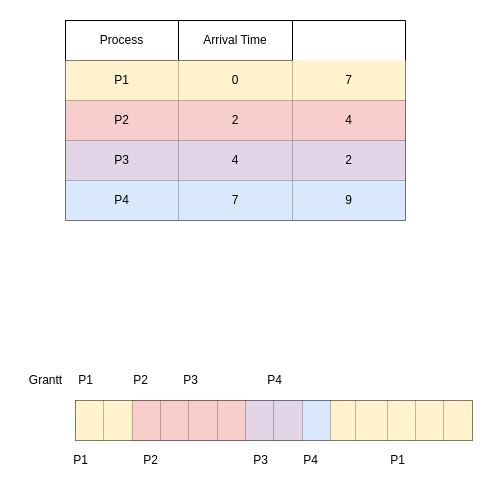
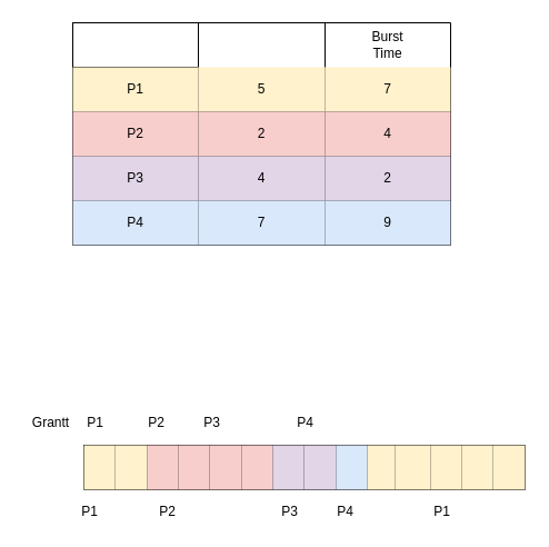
  <mxCell id="0" />
  <mxCell id="1" parent="0" />
  <mxCell id="2" value="" style="shape=table;html=1;whiteSpace=wrap;startSize=0;container=1;collapsible=0;childLayout=tableLayout;" vertex="1" parent="1"><mxGeometry x="65" y="20" width="340" height="200" as="geometry" /></mxCell>
  <mxCell id="3" value="" style="shape=partialRectangle;html=1;whiteSpace=wrap;collapsible=0;dropTarget=0;pointerEvents=0;fillColor=none;top=0;left=0;bottom=0;right=0;points=[[0,0.5],[1,0.5]];portConstraint=eastwest;" vertex="1" parent="2"><mxGeometry width="340" height="40" as="geometry" /></mxCell>
- <mxCell id="4" value="Process" style="shape=partialRectangle;html=1;whiteSpace=wrap;connectable=0;overflow=hidden;fillColor=none;top=0;left=0;bottom=0;right=0;" vertex="1" parent="3"><mxGeometry width="113" height="40" as="geometry" /></mxCell>
- <mxCell id="5" value="Arrival Time" style="shape=partialRectangle;html=1;whiteSpace=wrap;connectable=0;overflow=hidden;fillColor=none;top=0;left=0;bottom=0;right=0;" vertex="1" parent="3"><mxGeometry x="113" width="114" height="40" as="geometry" /></mxCell>
+ <mxCell id="6" value="Burst&lt;br&gt;Time" style="shape=partialRectangle;html=1;whiteSpace=wrap;connectable=0;overflow=hidden;fillColor=none;top=0;left=0;bottom=0;right=0;" vertex="1" parent="3"><mxGeometry x="227" width="113" height="40" as="geometry" /></mxCell>
  <mxCell id="7" value="" style="shape=partialRectangle;html=1;whiteSpace=wrap;collapsible=0;dropTarget=0;pointerEvents=0;fillColor=none;top=0;left=0;bottom=0;right=0;points=[[0,0.5],[1,0.5]];portConstraint=eastwest;" vertex="1" parent="2"><mxGeometry y="40" width="340" height="40" as="geometry" /></mxCell>
  <mxCell id="8" value="P1" style="shape=partialRectangle;html=1;whiteSpace=wrap;connectable=0;overflow=hidden;fillColor=#fff2cc;top=0;left=0;bottom=0;right=0;strokeColor=#d6b656;" vertex="1" parent="7"><mxGeometry width="113" height="40" as="geometry" /></mxCell>
- <mxCell id="9" value="0" style="shape=partialRectangle;html=1;whiteSpace=wrap;connectable=0;overflow=hidden;fillColor=#fff2cc;top=0;left=0;bottom=0;right=0;strokeColor=#d6b656;" vertex="1" parent="7"><mxGeometry x="113" width="114" height="40" as="geometry" /></mxCell>
+ <mxCell id="9" value="5" style="shape=partialRectangle;html=1;whiteSpace=wrap;connectable=0;overflow=hidden;fillColor=#fff2cc;top=0;left=0;bottom=0;right=0;strokeColor=#d6b656;" vertex="1" parent="7"><mxGeometry x="113" width="114" height="40" as="geometry" /></mxCell>
  <mxCell id="10" value="7" style="shape=partialRectangle;html=1;whiteSpace=wrap;connectable=0;overflow=hidden;fillColor=#fff2cc;top=0;left=0;bottom=0;right=0;strokeColor=#d6b656;" vertex="1" parent="7"><mxGeometry x="227" width="113" height="40" as="geometry" /></mxCell>
  <mxCell id="11" value="" style="shape=partialRectangle;html=1;whiteSpace=wrap;collapsible=0;dropTarget=0;pointerEvents=0;fillColor=none;top=0;left=0;bottom=0;right=0;points=[[0,0.5],[1,0.5]];portConstraint=eastwest;" vertex="1" parent="2"><mxGeometry y="80" width="340" height="40" as="geometry" /></mxCell>
  <mxCell id="12" value="P2" style="shape=partialRectangle;html=1;whiteSpace=wrap;connectable=0;overflow=hidden;fillColor=#f8cecc;top=0;left=0;bottom=0;right=0;strokeColor=#b85450;" vertex="1" parent="11"><mxGeometry width="113" height="40" as="geometry" /></mxCell>
  <mxCell id="13" value="2" style="shape=partialRectangle;html=1;whiteSpace=wrap;connectable=0;overflow=hidden;fillColor=#f8cecc;top=0;left=0;bottom=0;right=0;strokeColor=#b85450;" vertex="1" parent="11"><mxGeometry x="113" width="114" height="40" as="geometry" /></mxCell>
  <mxCell id="14" value="4" style="shape=partialRectangle;html=1;whiteSpace=wrap;connectable=0;overflow=hidden;fillColor=#f8cecc;top=0;left=0;bottom=0;right=0;strokeColor=#b85450;" vertex="1" parent="11"><mxGeometry x="227" width="113" height="40" as="geometry" /></mxCell>
  <mxCell id="15" value="" style="shape=partialRectangle;html=1;whiteSpace=wrap;collapsible=0;dropTarget=0;pointerEvents=0;fillColor=none;top=0;left=0;bottom=0;right=0;points=[[0,0.5],[1,0.5]];portConstraint=eastwest;" vertex="1" parent="2"><mxGeometry y="120" width="340" height="40" as="geometry" /></mxCell>
  <mxCell id="16" value="P3" style="shape=partialRectangle;html=1;whiteSpace=wrap;connectable=0;overflow=hidden;fillColor=#e1d5e7;top=0;left=0;bottom=0;right=0;strokeColor=#9673a6;" vertex="1" parent="15"><mxGeometry width="113" height="40" as="geometry" /></mxCell>
  <mxCell id="17" value="4" style="shape=partialRectangle;html=1;whiteSpace=wrap;connectable=0;overflow=hidden;fillColor=#e1d5e7;top=0;left=0;bottom=0;right=0;strokeColor=#9673a6;" vertex="1" parent="15"><mxGeometry x="113" width="114" height="40" as="geometry" /></mxCell>
  <mxCell id="18" value="2" style="shape=partialRectangle;html=1;whiteSpace=wrap;connectable=0;overflow=hidden;fillColor=#e1d5e7;top=0;left=0;bottom=0;right=0;strokeColor=#9673a6;" vertex="1" parent="15"><mxGeometry x="227" width="113" height="40" as="geometry" /></mxCell>
  <mxCell id="19" value="" style="shape=partialRectangle;html=1;whiteSpace=wrap;collapsible=0;dropTarget=0;pointerEvents=0;fillColor=none;top=0;left=0;bottom=0;right=0;points=[[0,0.5],[1,0.5]];portConstraint=eastwest;" vertex="1" parent="2"><mxGeometry y="160" width="340" height="40" as="geometry" /></mxCell>
  <mxCell id="20" value="P4" style="shape=partialRectangle;html=1;whiteSpace=wrap;connectable=0;overflow=hidden;fillColor=#dae8fc;top=0;left=0;bottom=0;right=0;strokeColor=#6c8ebf;" vertex="1" parent="19"><mxGeometry width="113" height="40" as="geometry" /></mxCell>
  <mxCell id="21" value="7" style="shape=partialRectangle;html=1;whiteSpace=wrap;connectable=0;overflow=hidden;fillColor=#dae8fc;top=0;left=0;bottom=0;right=0;strokeColor=#6c8ebf;" vertex="1" parent="19"><mxGeometry x="113" width="114" height="40" as="geometry" /></mxCell>
  <mxCell id="22" value="9" style="shape=partialRectangle;html=1;whiteSpace=wrap;connectable=0;overflow=hidden;fillColor=#dae8fc;top=0;left=0;bottom=0;right=0;strokeColor=#6c8ebf;" vertex="1" parent="19"><mxGeometry x="227" width="113" height="40" as="geometry" /></mxCell>
  <mxCell id="23" value="P1" style="text;html=1;align=center;verticalAlign=middle;resizable=0;points=[];autosize=1;" vertex="1" parent="1"><mxGeometry x="65" y="450" width="30" height="20" as="geometry" /></mxCell>
  <mxCell id="24" value="P3" style="text;html=1;align=center;verticalAlign=middle;resizable=0;points=[];autosize=1;" vertex="1" parent="1"><mxGeometry x="245" y="450" width="30" height="20" as="geometry" /></mxCell>
  <mxCell id="25" value="P2" style="text;html=1;align=center;verticalAlign=middle;resizable=0;points=[];autosize=1;" vertex="1" parent="1"><mxGeometry x="135" y="450" width="30" height="20" as="geometry" /></mxCell>
  <mxCell id="26" value="" style="shape=table;html=1;whiteSpace=wrap;startSize=0;container=1;collapsible=0;childLayout=tableLayout;" vertex="1" parent="1"><mxGeometry x="75" y="400" width="397" height="40" as="geometry" /></mxCell>
  <mxCell id="27" value="" style="shape=partialRectangle;html=1;whiteSpace=wrap;collapsible=0;dropTarget=0;pointerEvents=0;fillColor=none;top=0;left=0;bottom=0;right=0;points=[[0,0.5],[1,0.5]];portConstraint=eastwest;" vertex="1" parent="26"><mxGeometry width="397" height="40" as="geometry" /></mxCell>
  <mxCell id="28" value="" style="shape=partialRectangle;html=1;whiteSpace=wrap;connectable=0;overflow=hidden;fillColor=#fff2cc;top=0;left=0;bottom=0;right=0;strokeColor=#d6b656;" vertex="1" parent="27"><mxGeometry width="28" height="40" as="geometry" /></mxCell>
  <mxCell id="29" value="" style="shape=partialRectangle;html=1;whiteSpace=wrap;connectable=0;overflow=hidden;fillColor=#fff2cc;top=0;left=0;bottom=0;right=0;strokeColor=#d6b656;" vertex="1" parent="27"><mxGeometry x="28" width="29" height="40" as="geometry" /></mxCell>
  <mxCell id="30" value="" style="shape=partialRectangle;html=1;whiteSpace=wrap;connectable=0;overflow=hidden;fillColor=#f8cecc;top=0;left=0;bottom=0;right=0;strokeColor=#b85450;" vertex="1" parent="27"><mxGeometry x="57" width="28" height="40" as="geometry" /></mxCell>
  <mxCell id="31" value="" style="shape=partialRectangle;html=1;whiteSpace=wrap;connectable=0;overflow=hidden;fillColor=#f8cecc;top=0;left=0;bottom=0;right=0;strokeColor=#b85450;" vertex="1" parent="27"><mxGeometry x="85" width="28" height="40" as="geometry" /></mxCell>
  <mxCell id="32" value="" style="shape=partialRectangle;html=1;whiteSpace=wrap;connectable=0;overflow=hidden;fillColor=#f8cecc;top=0;left=0;bottom=0;right=0;strokeColor=#b85450;" vertex="1" parent="27"><mxGeometry x="113" width="29" height="40" as="geometry" /></mxCell>
  <mxCell id="33" value="" style="shape=partialRectangle;html=1;whiteSpace=wrap;connectable=0;overflow=hidden;fillColor=#f8cecc;top=0;left=0;bottom=0;right=0;strokeColor=#b85450;" vertex="1" parent="27"><mxGeometry x="142" width="28" height="40" as="geometry" /></mxCell>
  <mxCell id="34" value="" style="shape=partialRectangle;html=1;whiteSpace=wrap;connectable=0;overflow=hidden;fillColor=#e1d5e7;top=0;left=0;bottom=0;right=0;strokeColor=#9673a6;" vertex="1" parent="27"><mxGeometry x="170" width="28" height="40" as="geometry" /></mxCell>
  <mxCell id="35" value="" style="shape=partialRectangle;html=1;whiteSpace=wrap;connectable=0;overflow=hidden;fillColor=#e1d5e7;top=0;left=0;bottom=0;right=0;strokeColor=#9673a6;" vertex="1" parent="27"><mxGeometry x="198" width="29" height="40" as="geometry" /></mxCell>
  <mxCell id="36" value="" style="shape=partialRectangle;html=1;whiteSpace=wrap;connectable=0;overflow=hidden;fillColor=#dae8fc;top=0;left=0;bottom=0;right=0;strokeColor=#6c8ebf;" vertex="1" parent="27"><mxGeometry x="227" width="28" height="40" as="geometry" /></mxCell>
  <mxCell id="37" value="" style="shape=partialRectangle;html=1;whiteSpace=wrap;connectable=0;overflow=hidden;fillColor=#fff2cc;top=0;left=0;bottom=0;right=0;strokeColor=#d6b656;" vertex="1" parent="27"><mxGeometry x="255" width="25" height="40" as="geometry" /></mxCell>
  <mxCell id="38" value="" style="shape=partialRectangle;html=1;whiteSpace=wrap;connectable=0;overflow=hidden;fillColor=#fff2cc;top=0;left=0;bottom=0;right=0;strokeColor=#d6b656;" vertex="1" parent="27"><mxGeometry x="280" width="32" height="40" as="geometry" /></mxCell>
  <mxCell id="39" value="" style="shape=partialRectangle;html=1;whiteSpace=wrap;connectable=0;overflow=hidden;fillColor=#fff2cc;top=0;left=0;bottom=0;right=0;strokeColor=#d6b656;" vertex="1" parent="27"><mxGeometry x="312" width="28" height="40" as="geometry" /></mxCell>
  <mxCell id="40" value="" style="shape=partialRectangle;html=1;whiteSpace=wrap;connectable=0;overflow=hidden;fillColor=#fff2cc;top=0;left=0;bottom=0;right=0;strokeColor=#d6b656;" vertex="1" parent="27"><mxGeometry x="340" width="28" height="40" as="geometry" /></mxCell>
  <mxCell id="41" value="" style="shape=partialRectangle;html=1;whiteSpace=wrap;connectable=0;overflow=hidden;fillColor=#fff2cc;top=0;left=0;bottom=0;right=0;strokeColor=#d6b656;" vertex="1" parent="27"><mxGeometry x="368" width="29" height="40" as="geometry" /></mxCell>
  <mxCell id="42" value="Grantt" style="text;html=1;align=center;verticalAlign=middle;resizable=0;points=[];autosize=1;" vertex="1" parent="1"><mxGeometry x="20" y="370" width="50" height="20" as="geometry" /></mxCell>
  <mxCell id="43" value="P1" style="text;html=1;align=center;verticalAlign=middle;resizable=0;points=[];autosize=1;" vertex="1" parent="1"><mxGeometry x="70" y="370" width="30" height="20" as="geometry" /></mxCell>
  <mxCell id="44" value="P2" style="text;html=1;align=center;verticalAlign=middle;resizable=0;points=[];autosize=1;" vertex="1" parent="1"><mxGeometry x="125" y="370" width="30" height="20" as="geometry" /></mxCell>
  <mxCell id="45" value="P3" style="text;html=1;align=center;verticalAlign=middle;resizable=0;points=[];autosize=1;" vertex="1" parent="1"><mxGeometry x="175" y="370" width="30" height="20" as="geometry" /></mxCell>
  <mxCell id="46" value="P4" style="text;html=1;align=center;verticalAlign=middle;resizable=0;points=[];autosize=1;" vertex="1" parent="1"><mxGeometry x="258.5" y="370" width="30" height="20" as="geometry" /></mxCell>
  <mxCell id="47" value="P1" style="text;html=1;align=center;verticalAlign=middle;resizable=0;points=[];autosize=1;" vertex="1" parent="1"><mxGeometry x="382" y="450" width="30" height="20" as="geometry" /></mxCell>
  <mxCell id="48" value="P4" style="text;html=1;align=center;verticalAlign=middle;resizable=0;points=[];autosize=1;" vertex="1" parent="1"><mxGeometry x="295" y="450" width="30" height="20" as="geometry" /></mxCell>
